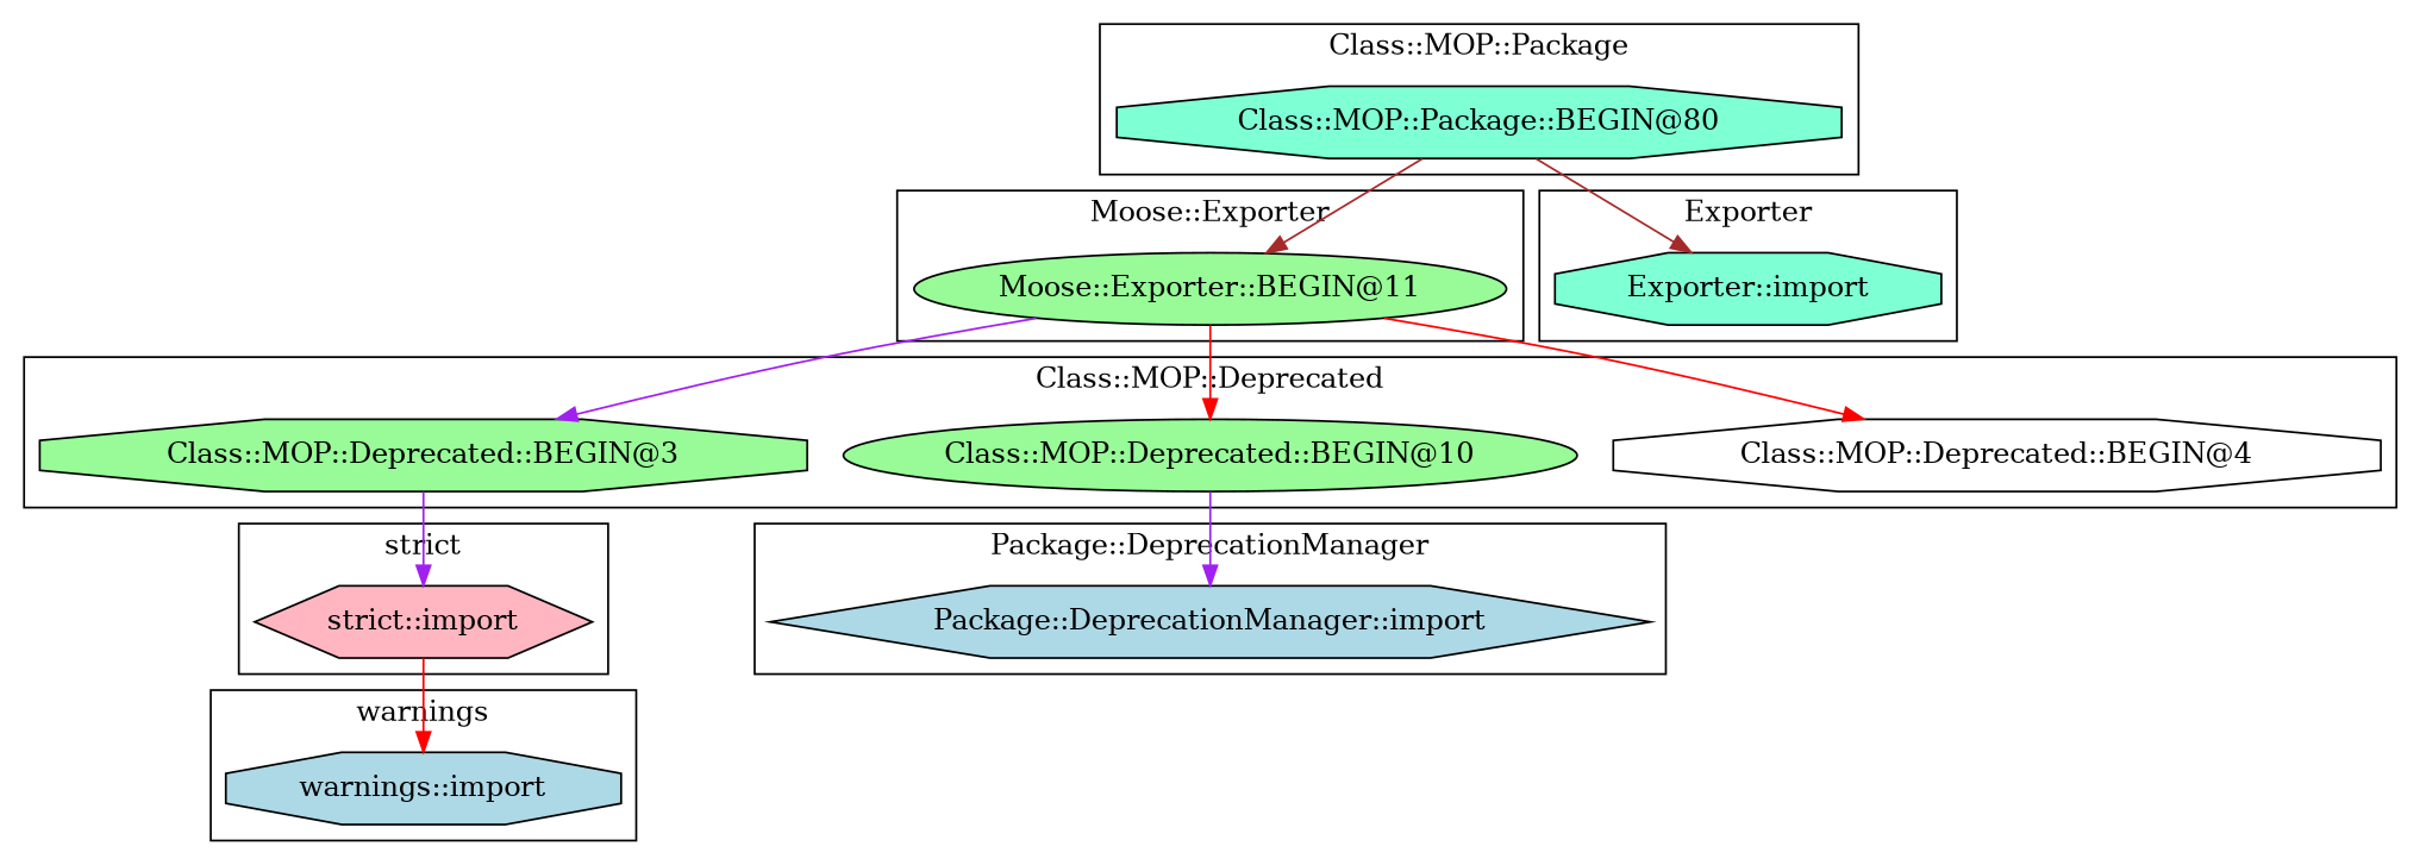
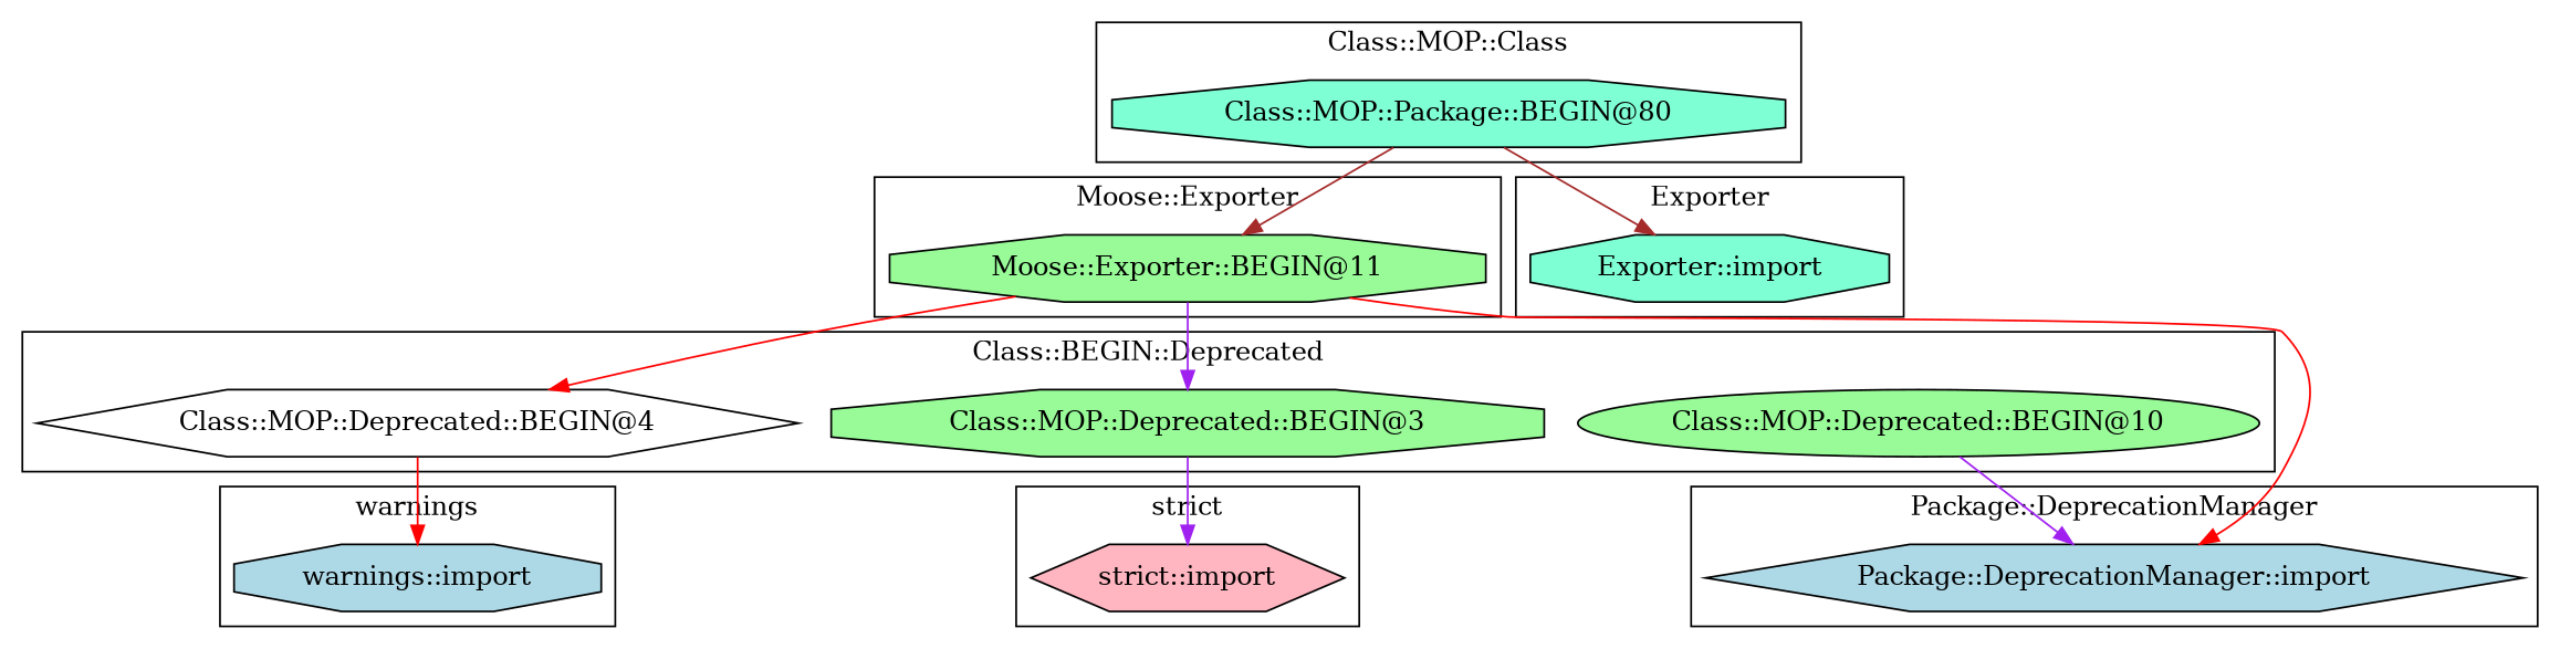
  digraph {
    node [fillcolor=palegreen shape=octagon style=filled]
    edge [color=red]
    "warnings::import" [fillcolor=lightblue]
-   "Class::MOP::Deprecated::BEGIN@4" [fillcolor=white]
+   "Class::MOP::Deprecated::BEGIN@4" [fillcolor=white shape=hexagon]
    "Class::MOP::Deprecated::BEGIN@3"
    "Class::MOP::Deprecated::BEGIN@10" [shape=ellipse]
-   "Moose::Exporter::BEGIN@11" [shape=ellipse]
+   "Moose::Exporter::BEGIN@11"
    "strict::import" [fillcolor=lightpink shape=hexagon]
    "Exporter::import" [fillcolor=aquamarine]
    "Package::DeprecationManager::import" [fillcolor=lightblue shape=hexagon]
    "Class::MOP::Package::BEGIN@80" [fillcolor=aquamarine]
    subgraph cluster_1 {
      label=warnings
      "warnings::import"
    }
    subgraph cluster_2 {
-     label="Class::MOP::Deprecated"
+     label="Class::BEGIN::Deprecated"
      "Class::MOP::Deprecated::BEGIN@4"
      "Class::MOP::Deprecated::BEGIN@3"
      "Class::MOP::Deprecated::BEGIN@10"
    }
    subgraph cluster_3 {
      label="Moose::Exporter"
      "Moose::Exporter::BEGIN@11"
    }
    subgraph cluster_4 {
      label="strict"
      "strict::import"
    }
    subgraph cluster_5 {
      label=Exporter
      "Exporter::import"
    }
    subgraph cluster_6 {
      label="Package::DeprecationManager"
      "Package::DeprecationManager::import"
    }
    subgraph cluster_7 {
-     label="Class::MOP::Package"
+     label="Class::MOP::Class"
      "Class::MOP::Package::BEGIN@80"
    }
-   "strict::import" -> "warnings::import"
+   "Class::MOP::Deprecated::BEGIN@4" -> "warnings::import"
    "Class::MOP::Deprecated::BEGIN@3" -> "strict::import" [color=purple]
    "Class::MOP::Deprecated::BEGIN@10" -> "Package::DeprecationManager::import" [color=purple]
    "Moose::Exporter::BEGIN@11" -> "Class::MOP::Deprecated::BEGIN@4"
    "Moose::Exporter::BEGIN@11" -> "Class::MOP::Deprecated::BEGIN@3" [color=purple]
-   "Moose::Exporter::BEGIN@11" -> "Class::MOP::Deprecated::BEGIN@10"
+   "Moose::Exporter::BEGIN@11" -> "Package::DeprecationManager::import"
    "Class::MOP::Package::BEGIN@80" -> "Moose::Exporter::BEGIN@11" [color=brown]
    "Class::MOP::Package::BEGIN@80" -> "Exporter::import" [color=brown]
  }
